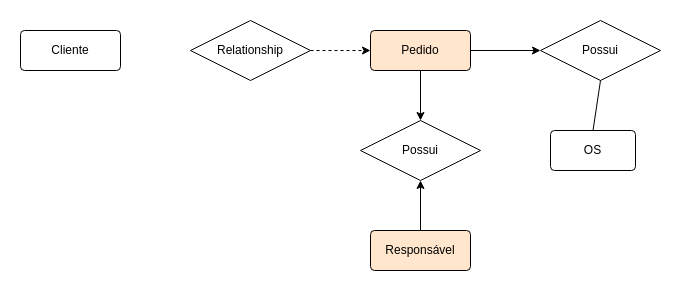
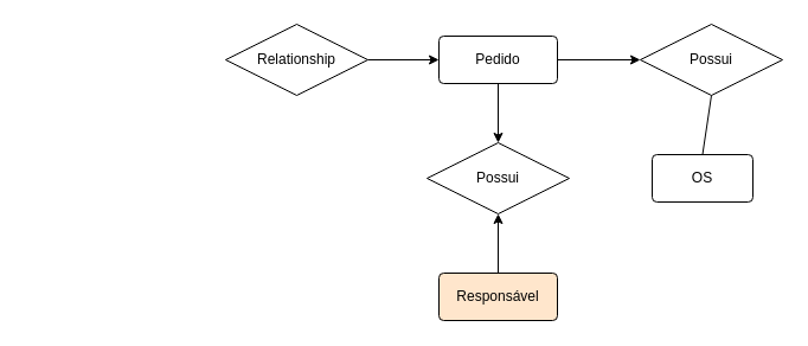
  <mxCell id="0" />
  <mxCell id="1" parent="0" />
- <mxCell id="2" value="Cliente" style="rounded=1;arcSize=10;whiteSpace=wrap;html=1;align=center;" vertex="1" parent="1"><mxGeometry x="20" y="30" width="100" height="40" as="geometry" /></mxCell>
- <mxCell id="3" value="" style="edgeStyle=orthogonalEdgeStyle;rounded=0;orthogonalLoop=1;jettySize=auto;html=1;dashed=1;" edge="1" parent="1" source="4" target="7"><mxGeometry relative="1" as="geometry" /></mxCell>
+ <mxCell id="3" value="" style="edgeStyle=orthogonalEdgeStyle;rounded=0;orthogonalLoop=1;jettySize=auto;html=1;" edge="1" parent="1" source="4" target="7"><mxGeometry relative="1" as="geometry" /></mxCell>
  <mxCell id="4" value="Relationship" style="shape=rhombus;perimeter=rhombusPerimeter;whiteSpace=wrap;html=1;align=center;" vertex="1" parent="1"><mxGeometry x="190" y="20" width="120" height="60" as="geometry" /></mxCell>
  <mxCell id="5" value="" style="edgeStyle=orthogonalEdgeStyle;rounded=0;orthogonalLoop=1;jettySize=auto;html=1;" edge="1" parent="1" source="7" target="8"><mxGeometry relative="1" as="geometry" /></mxCell>
  <mxCell id="6" value="" style="edgeStyle=orthogonalEdgeStyle;rounded=0;orthogonalLoop=1;jettySize=auto;html=1;" edge="1" parent="1" source="7" target="11"><mxGeometry relative="1" as="geometry" /></mxCell>
- <mxCell id="7" value="Pedido" style="rounded=1;arcSize=10;whiteSpace=wrap;html=1;align=center;fillColor=#ffe6cc;" vertex="1" parent="1"><mxGeometry x="370" y="30" width="100" height="40" as="geometry" /></mxCell>
+ <mxCell id="7" value="Pedido" style="rounded=1;arcSize=10;whiteSpace=wrap;html=1;align=center;" vertex="1" parent="1"><mxGeometry x="370" y="30" width="100" height="40" as="geometry" /></mxCell>
  <mxCell id="8" value="Possui" style="shape=rhombus;perimeter=rhombusPerimeter;whiteSpace=wrap;html=1;align=center;" vertex="1" parent="1"><mxGeometry x="360" y="120" width="120" height="60" as="geometry" /></mxCell>
  <mxCell id="9" value="" style="edgeStyle=orthogonalEdgeStyle;rounded=0;orthogonalLoop=1;jettySize=auto;html=1;" edge="1" parent="1" source="10" target="8"><mxGeometry relative="1" as="geometry" /></mxCell>
  <mxCell id="10" value="Responsável" style="rounded=1;arcSize=10;whiteSpace=wrap;html=1;align=center;fillColor=#ffe6cc;" vertex="1" parent="1"><mxGeometry x="370" y="230" width="100" height="40" as="geometry" /></mxCell>
  <mxCell id="11" value="Possui" style="shape=rhombus;perimeter=rhombusPerimeter;whiteSpace=wrap;html=1;align=center;" vertex="1" parent="1"><mxGeometry x="540" y="20" width="120" height="60" as="geometry" /></mxCell>
  <mxCell id="12" value="OS" style="rounded=1;arcSize=10;whiteSpace=wrap;html=1;align=center;" vertex="1" parent="1"><mxGeometry x="550" y="130" width="85" height="40" as="geometry" /></mxCell>
  <mxCell id="13" value="" style="endArrow=none;html=1;rounded=0;entryX=0.5;entryY=1;entryDx=0;entryDy=0;exitX=0.5;exitY=0;exitDx=0;exitDy=0;" edge="1" parent="1" source="12" target="11"><mxGeometry relative="1" as="geometry"><mxPoint x="170" y="120" as="sourcePoint" /><mxPoint x="330" y="120" as="targetPoint" /></mxGeometry></mxCell>
